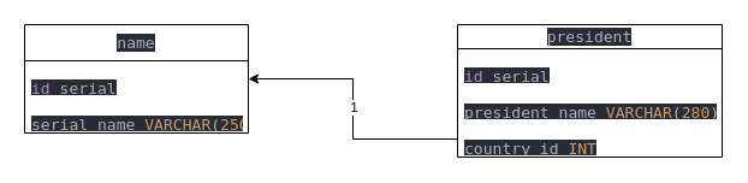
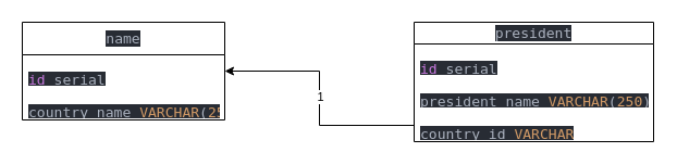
  <mxCell id="0" />
  <mxCell id="1" parent="0" />
  <mxCell id="2" value="&lt;div style=&quot;background-color: rgb(40, 44, 52); color: rgb(171, 178, 191);&quot;&gt;&lt;pre style=&quot;font-family:'JetBrains Mono',monospace;font-size:9.8pt;&quot;&gt;&lt;pre style=&quot;font-family:'JetBrains Mono',monospace;font-size:9.8pt;&quot;&gt;&lt;div&gt;&lt;pre style=&quot;font-family:'JetBrains Mono',monospace;font-size:9.8pt;&quot;&gt;name&lt;/pre&gt;&lt;/div&gt;&lt;/pre&gt;&lt;/pre&gt;&lt;/div&gt;" style="swimlane;fontStyle=0;childLayout=stackLayout;horizontal=1;startSize=30;horizontalStack=0;resizeParent=1;resizeParentMax=0;resizeLast=0;collapsible=1;marginBottom=0;whiteSpace=wrap;html=1;" vertex="1" parent="1"><mxGeometry x="20" y="20" width="186" height="90" as="geometry" /></mxCell>
  <mxCell id="3" value="&lt;div style=&quot;background-color:#282c34;color:#abb2bf&quot;&gt;&lt;pre style=&quot;font-family:'JetBrains Mono',monospace;font-size:9.8pt;&quot;&gt;&lt;span style=&quot;color:#c678dd;&quot;&gt;id &lt;/span&gt;serial&lt;/pre&gt;&lt;/div&gt;" style="text;strokeColor=none;fillColor=none;align=left;verticalAlign=middle;spacingLeft=4;spacingRight=4;overflow=hidden;points=[[0,0.5],[1,0.5]];portConstraint=eastwest;rotatable=0;whiteSpace=wrap;html=1;" vertex="1" parent="2"><mxGeometry y="30" width="186" height="30" as="geometry" /></mxCell>
- <mxCell id="4" value="&lt;div style=&quot;background-color: rgb(40, 44, 52); color: rgb(171, 178, 191);&quot;&gt;&lt;pre style=&quot;font-family:'JetBrains Mono',monospace;font-size:9.8pt;&quot;&gt;&lt;pre style=&quot;font-family:'JetBrains Mono',monospace;font-size:9.8pt;&quot;&gt;&lt;pre style=&quot;font-family:'JetBrains Mono',monospace;font-size:9.8pt;&quot;&gt;&lt;pre style=&quot;font-family:'JetBrains Mono',monospace;font-size:9.8pt;&quot;&gt;&lt;div&gt;&lt;pre style=&quot;font-family:'JetBrains Mono',monospace;font-size:9.8pt;&quot;&gt;serial_name &lt;span style=&quot;color:#d19a66;&quot;&gt;VARCHAR&lt;/span&gt;(&lt;span style=&quot;color:#d19a66;&quot;&gt;250&lt;/span&gt;)&lt;/pre&gt;&lt;/div&gt;&lt;/pre&gt;&lt;/pre&gt;&lt;/pre&gt;&lt;/pre&gt;&lt;/div&gt;" style="text;strokeColor=none;fillColor=none;align=left;verticalAlign=middle;spacingLeft=4;spacingRight=4;overflow=hidden;points=[[0,0.5],[1,0.5]];portConstraint=eastwest;rotatable=0;whiteSpace=wrap;html=1;" vertex="1" parent="2"><mxGeometry y="60" width="186" height="30" as="geometry" /></mxCell>
+ <mxCell id="4" value="&lt;div style=&quot;background-color: rgb(40, 44, 52); color: rgb(171, 178, 191);&quot;&gt;&lt;pre style=&quot;font-family:'JetBrains Mono',monospace;font-size:9.8pt;&quot;&gt;&lt;pre style=&quot;font-family:'JetBrains Mono',monospace;font-size:9.8pt;&quot;&gt;&lt;pre style=&quot;font-family:'JetBrains Mono',monospace;font-size:9.8pt;&quot;&gt;&lt;pre style=&quot;font-family:'JetBrains Mono',monospace;font-size:9.8pt;&quot;&gt;&lt;div&gt;&lt;pre style=&quot;font-family:'JetBrains Mono',monospace;font-size:9.8pt;&quot;&gt;country_name &lt;span style=&quot;color:#d19a66;&quot;&gt;VARCHAR&lt;/span&gt;(&lt;span style=&quot;color:#d19a66;&quot;&gt;250&lt;/span&gt;)&lt;/pre&gt;&lt;/div&gt;&lt;/pre&gt;&lt;/pre&gt;&lt;/pre&gt;&lt;/pre&gt;&lt;/div&gt;" style="text;strokeColor=none;fillColor=none;align=left;verticalAlign=middle;spacingLeft=4;spacingRight=4;overflow=hidden;points=[[0,0.5],[1,0.5]];portConstraint=eastwest;rotatable=0;whiteSpace=wrap;html=1;" vertex="1" parent="2"><mxGeometry y="60" width="186" height="30" as="geometry" /></mxCell>
  <mxCell id="5" value="&lt;div style=&quot;background-color:#282c34;color:#abb2bf&quot;&gt;&lt;pre style=&quot;font-family:'JetBrains Mono',monospace;font-size:9.8pt;&quot;&gt;president&lt;/pre&gt;&lt;/div&gt;" style="swimlane;fontStyle=0;childLayout=stackLayout;horizontal=1;startSize=20;horizontalStack=0;resizeParent=1;resizeParentMax=0;resizeLast=0;collapsible=1;marginBottom=0;whiteSpace=wrap;html=1;" vertex="1" parent="1"><mxGeometry x="380" y="20" width="220" height="110" as="geometry" /></mxCell>
  <mxCell id="6" value="&lt;div style=&quot;background-color:#282c34;color:#abb2bf&quot;&gt;&lt;pre style=&quot;font-family:'JetBrains Mono',monospace;font-size:9.8pt;&quot;&gt;&lt;span style=&quot;color:#c678dd;&quot;&gt;id &lt;/span&gt;serial&lt;/pre&gt;&lt;/div&gt;" style="text;strokeColor=none;fillColor=none;align=left;verticalAlign=middle;spacingLeft=4;spacingRight=4;overflow=hidden;points=[[0,0.5],[1,0.5]];portConstraint=eastwest;rotatable=0;whiteSpace=wrap;html=1;" vertex="1" parent="5"><mxGeometry y="20" width="220" height="30" as="geometry" /></mxCell>
- <mxCell id="7" value="&lt;div style=&quot;background-color: rgb(40, 44, 52); color: rgb(171, 178, 191);&quot;&gt;&lt;pre style=&quot;font-family:'JetBrains Mono',monospace;font-size:9.8pt;&quot;&gt;&lt;div&gt;&lt;pre style=&quot;font-family:'JetBrains Mono',monospace;font-size:9.8pt;&quot;&gt;president_name &lt;span style=&quot;color:#d19a66;&quot;&gt;VARCHAR&lt;/span&gt;(&lt;span style=&quot;color:#d19a66;&quot;&gt;280&lt;/span&gt;)&lt;/pre&gt;&lt;/div&gt;&lt;/pre&gt;&lt;/div&gt;" style="text;strokeColor=none;fillColor=none;align=left;verticalAlign=middle;spacingLeft=4;spacingRight=4;overflow=hidden;points=[[0,0.5],[1,0.5]];portConstraint=eastwest;rotatable=0;whiteSpace=wrap;html=1;" vertex="1" parent="5"><mxGeometry y="50" width="220" height="30" as="geometry" /></mxCell>
- <mxCell id="8" value="&lt;div style=&quot;background-color: rgb(40, 44, 52); color: rgb(171, 178, 191);&quot;&gt;&lt;pre style=&quot;font-family:'JetBrains Mono',monospace;font-size:9.8pt;&quot;&gt;&lt;pre style=&quot;font-family:'JetBrains Mono',monospace;font-size:9.8pt;&quot;&gt;&lt;div&gt;&lt;pre style=&quot;font-family:'JetBrains Mono',monospace;font-size:9.8pt;&quot;&gt;country_id &lt;span style=&quot;color:#d19a66;&quot;&gt;INT&lt;/span&gt;&lt;/pre&gt;&lt;/div&gt;&lt;/pre&gt;&lt;/pre&gt;&lt;/div&gt;" style="text;strokeColor=none;fillColor=none;align=left;verticalAlign=middle;spacingLeft=4;spacingRight=4;overflow=hidden;points=[[0,0.5],[1,0.5]];portConstraint=eastwest;rotatable=0;whiteSpace=wrap;html=1;" vertex="1" parent="5"><mxGeometry y="80" width="220" height="30" as="geometry" /></mxCell>
+ <mxCell id="7" value="&lt;div style=&quot;background-color: rgb(40, 44, 52); color: rgb(171, 178, 191);&quot;&gt;&lt;pre style=&quot;font-family:'JetBrains Mono',monospace;font-size:9.8pt;&quot;&gt;&lt;div&gt;&lt;pre style=&quot;font-family:'JetBrains Mono',monospace;font-size:9.8pt;&quot;&gt;president_name &lt;span style=&quot;color:#d19a66;&quot;&gt;VARCHAR&lt;/span&gt;(&lt;span style=&quot;color:#d19a66;&quot;&gt;250&lt;/span&gt;)&lt;/pre&gt;&lt;/div&gt;&lt;/pre&gt;&lt;/div&gt;" style="text;strokeColor=none;fillColor=none;align=left;verticalAlign=middle;spacingLeft=4;spacingRight=4;overflow=hidden;points=[[0,0.5],[1,0.5]];portConstraint=eastwest;rotatable=0;whiteSpace=wrap;html=1;" vertex="1" parent="5"><mxGeometry y="50" width="220" height="30" as="geometry" /></mxCell>
+ <mxCell id="8" value="&lt;div style=&quot;background-color: rgb(40, 44, 52); color: rgb(171, 178, 191);&quot;&gt;&lt;pre style=&quot;font-family:'JetBrains Mono',monospace;font-size:9.8pt;&quot;&gt;&lt;pre style=&quot;font-family:'JetBrains Mono',monospace;font-size:9.8pt;&quot;&gt;&lt;div&gt;&lt;pre style=&quot;font-family:'JetBrains Mono',monospace;font-size:9.8pt;&quot;&gt;country_id &lt;span style=&quot;color:#d19a66;&quot;&gt;VARCHAR&lt;/span&gt;&lt;/pre&gt;&lt;/div&gt;&lt;/pre&gt;&lt;/pre&gt;&lt;/div&gt;" style="text;strokeColor=none;fillColor=none;align=left;verticalAlign=middle;spacingLeft=4;spacingRight=4;overflow=hidden;points=[[0,0.5],[1,0.5]];portConstraint=eastwest;rotatable=0;whiteSpace=wrap;html=1;" vertex="1" parent="5"><mxGeometry y="80" width="220" height="30" as="geometry" /></mxCell>
  <mxCell id="9" style="edgeStyle=orthogonalEdgeStyle;rounded=0;orthogonalLoop=1;jettySize=auto;html=1;entryX=1;entryY=0.5;entryDx=0;entryDy=0;" edge="1" parent="1" source="8" target="3"><mxGeometry relative="1" as="geometry" /></mxCell>
  <mxCell id="10" value="1" style="edgeLabel;html=1;align=center;verticalAlign=middle;resizable=0;points=[];" connectable="0" vertex="1" parent="9"><mxGeometry x="0.017" relative="1" as="geometry"><mxPoint as="offset" /></mxGeometry></mxCell>
